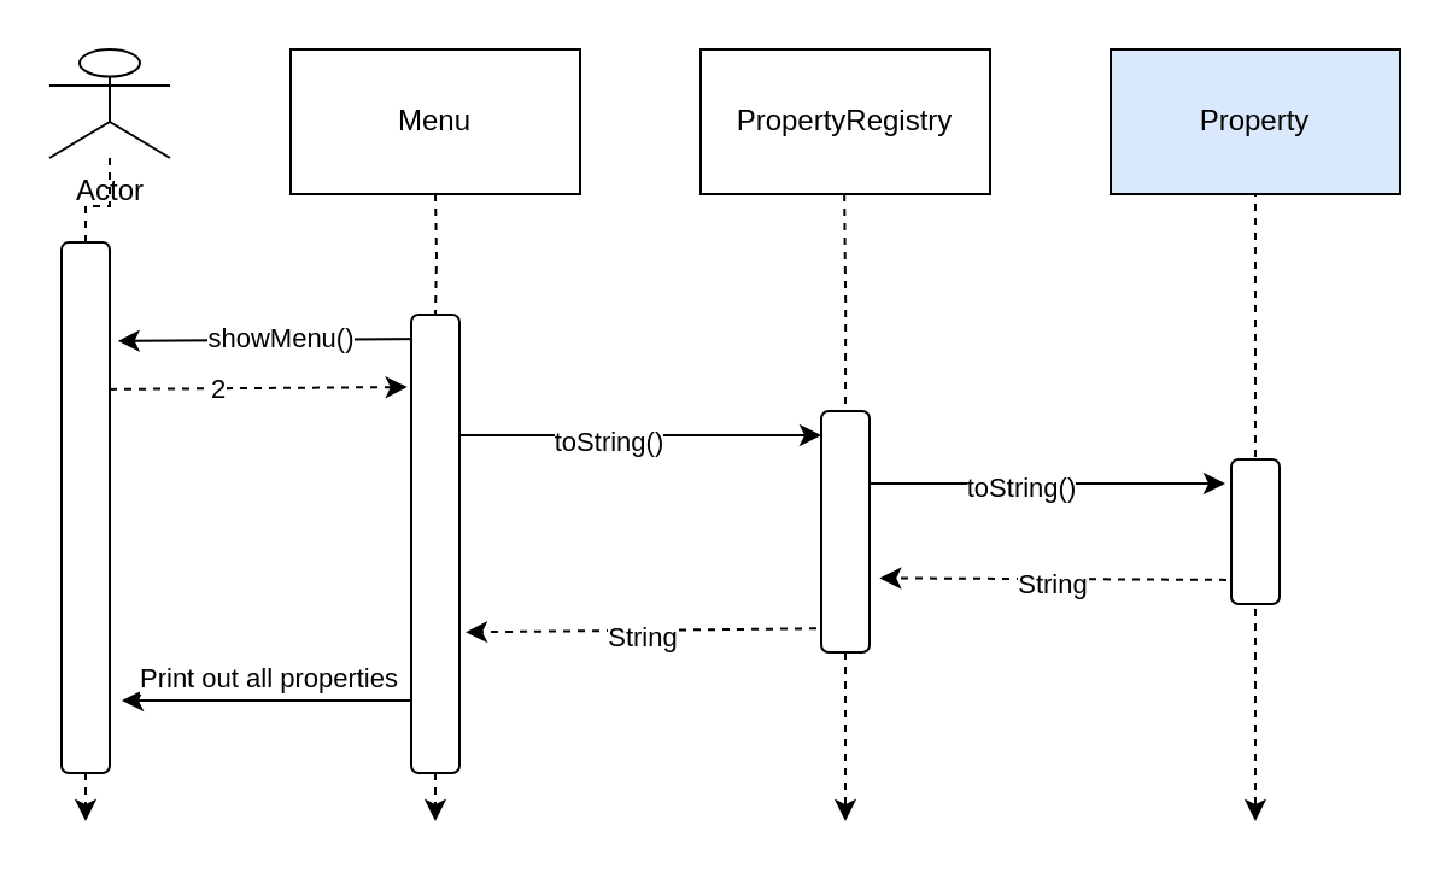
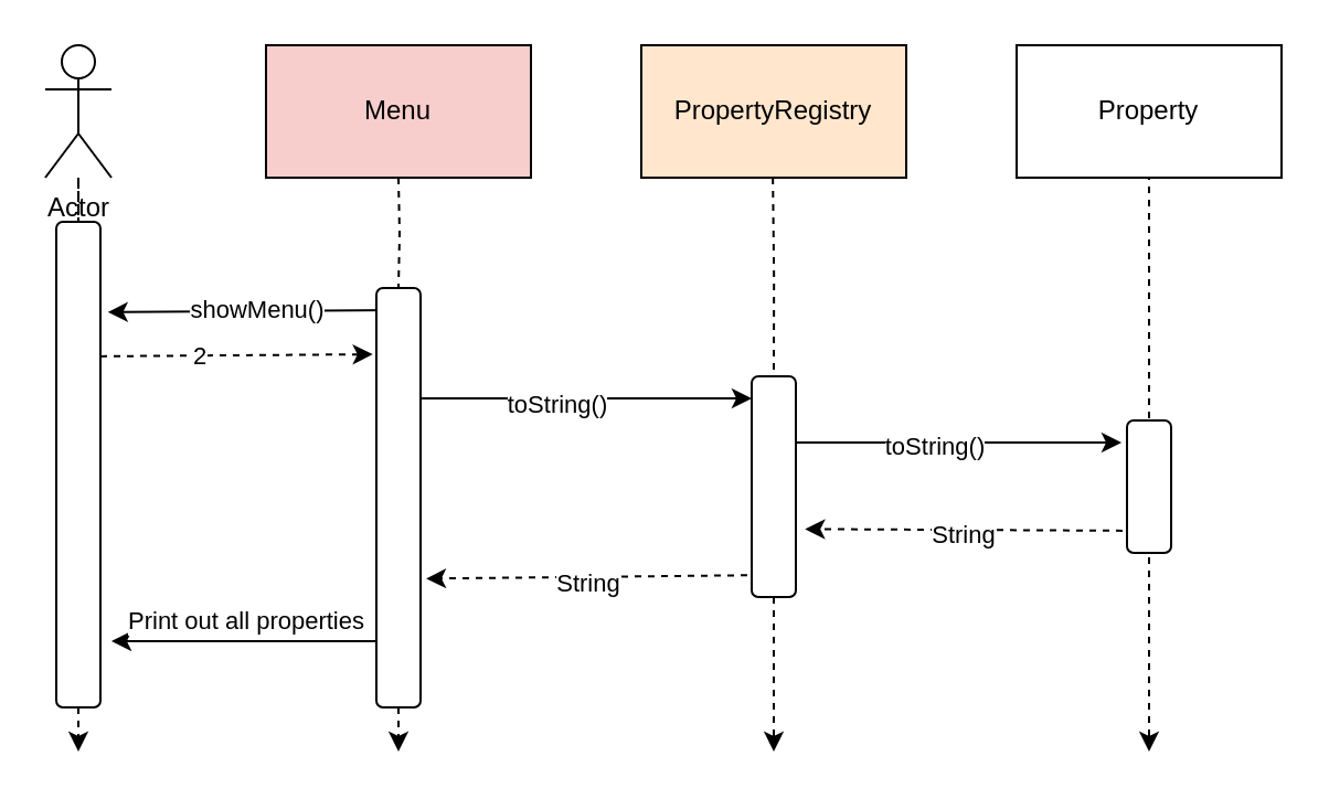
  <mxCell id="0" />
  <mxCell id="1" parent="0" />
  <mxCell id="2" style="edgeStyle=orthogonalEdgeStyle;rounded=0;orthogonalLoop=1;jettySize=auto;html=1;dashed=1;startArrow=none;" edge="1" parent="1" source="24"><mxGeometry relative="1" as="geometry"><mxPoint x="35" y="340" as="targetPoint" /></mxGeometry></mxCell>
- <mxCell id="3" value="Actor" style="shape=umlActor;verticalLabelPosition=bottom;verticalAlign=top;html=1;outlineConnect=0;" vertex="1" parent="1"><mxGeometry x="20" y="20" width="50" height="45" as="geometry" /></mxCell>
- <mxCell id="4" value="Menu" style="rounded=0;whiteSpace=wrap;html=1;" vertex="1" parent="1"><mxGeometry x="120" y="20" width="120" height="60" as="geometry" /></mxCell>
- <mxCell id="5" value="PropertyRegistry" style="rounded=0;whiteSpace=wrap;html=1;" vertex="1" parent="1"><mxGeometry x="290" y="20" width="120" height="60" as="geometry" /></mxCell>
- <mxCell id="6" value="Property" style="rounded=0;whiteSpace=wrap;html=1;fillColor=#dae8fc;" vertex="1" parent="1"><mxGeometry x="460" y="20" width="120" height="60" as="geometry" /></mxCell>
+ <mxCell id="3" value="Actor" style="shape=umlActor;verticalLabelPosition=bottom;verticalAlign=top;html=1;outlineConnect=0;" vertex="1" parent="1"><mxGeometry x="20" y="20" width="30" height="60" as="geometry" /></mxCell>
+ <mxCell id="4" value="Menu" style="rounded=0;whiteSpace=wrap;html=1;fillColor=#f8cecc;" vertex="1" parent="1"><mxGeometry x="120" y="20" width="120" height="60" as="geometry" /></mxCell>
+ <mxCell id="5" value="PropertyRegistry" style="rounded=0;whiteSpace=wrap;html=1;fillColor=#ffe6cc;" vertex="1" parent="1"><mxGeometry x="290" y="20" width="120" height="60" as="geometry" /></mxCell>
+ <mxCell id="6" value="Property" style="rounded=0;whiteSpace=wrap;html=1;" vertex="1" parent="1"><mxGeometry x="460" y="20" width="120" height="60" as="geometry" /></mxCell>
  <mxCell id="7" style="edgeStyle=orthogonalEdgeStyle;rounded=0;orthogonalLoop=1;jettySize=auto;html=1;dashed=1;startArrow=none;" edge="1" parent="1" source="26"><mxGeometry relative="1" as="geometry"><mxPoint x="180" y="340" as="targetPoint" /><mxPoint x="180" y="80" as="sourcePoint" /></mxGeometry></mxCell>
  <mxCell id="8" style="edgeStyle=orthogonalEdgeStyle;rounded=0;orthogonalLoop=1;jettySize=auto;html=1;dashed=1;startArrow=none;" edge="1" parent="1" source="28"><mxGeometry relative="1" as="geometry"><mxPoint x="350" y="340" as="targetPoint" /><mxPoint x="349.58" y="80" as="sourcePoint" /></mxGeometry></mxCell>
  <mxCell id="9" style="edgeStyle=orthogonalEdgeStyle;rounded=0;orthogonalLoop=1;jettySize=auto;html=1;dashed=1;" edge="1" parent="1"><mxGeometry relative="1" as="geometry"><mxPoint x="520" y="340" as="targetPoint" /><mxPoint x="500" y="80" as="sourcePoint" /><Array as="points"><mxPoint x="520" y="80" /><mxPoint x="520" y="340" /></Array></mxGeometry></mxCell>
  <mxCell id="10" value="" style="endArrow=classic;html=1;rounded=0;entryX=0.186;entryY=-0.167;entryDx=0;entryDy=0;entryPerimeter=0;" edge="1" parent="1" target="24"><mxGeometry width="50" height="50" relative="1" as="geometry"><mxPoint x="180" y="140" as="sourcePoint" /><mxPoint x="30" y="140" as="targetPoint" /></mxGeometry></mxCell>
  <mxCell id="11" value="showMenu()" style="edgeLabel;html=1;align=center;verticalAlign=middle;resizable=0;points=[];" vertex="1" connectable="0" parent="10"><mxGeometry x="-0.289" y="-1" relative="1" as="geometry"><mxPoint x="-17" as="offset" /></mxGeometry></mxCell>
  <mxCell id="12" value="" style="endArrow=classic;html=1;rounded=0;dashed=1;exitX=0.277;exitY=0;exitDx=0;exitDy=0;exitPerimeter=0;entryX=0.158;entryY=1.083;entryDx=0;entryDy=0;entryPerimeter=0;" edge="1" parent="1" source="24" target="26"><mxGeometry width="50" height="50" relative="1" as="geometry"><mxPoint x="60" y="160" as="sourcePoint" /><mxPoint x="180" y="160" as="targetPoint" /></mxGeometry></mxCell>
  <mxCell id="13" value="2" style="edgeLabel;html=1;align=center;verticalAlign=middle;resizable=0;points=[];" vertex="1" connectable="0" parent="12"><mxGeometry x="-0.274" relative="1" as="geometry"><mxPoint as="offset" /></mxGeometry></mxCell>
  <mxCell id="14" value="" style="endArrow=classic;html=1;rounded=0;entryX=0.1;entryY=1;entryDx=0;entryDy=0;entryPerimeter=0;" edge="1" parent="1" target="28"><mxGeometry width="50" height="50" relative="1" as="geometry"><mxPoint x="180" y="180" as="sourcePoint" /><mxPoint x="350" y="180" as="targetPoint" /></mxGeometry></mxCell>
  <mxCell id="15" value="toString()" style="edgeLabel;html=1;align=center;verticalAlign=middle;resizable=0;points=[];" vertex="1" connectable="0" parent="14"><mxGeometry x="-0.108" y="-2" relative="1" as="geometry"><mxPoint as="offset" /></mxGeometry></mxCell>
  <mxCell id="16" value="" style="endArrow=classic;html=1;rounded=0;entryX=0.167;entryY=1.125;entryDx=0;entryDy=0;entryPerimeter=0;" edge="1" parent="1" target="30"><mxGeometry width="50" height="50" relative="1" as="geometry"><mxPoint x="350" y="200" as="sourcePoint" /><mxPoint x="520" y="200" as="targetPoint" /></mxGeometry></mxCell>
  <mxCell id="17" value="toString()" style="edgeLabel;html=1;align=center;verticalAlign=middle;resizable=0;points=[];" vertex="1" connectable="0" parent="16"><mxGeometry x="0.128" y="-1" relative="1" as="geometry"><mxPoint x="-16" as="offset" /></mxGeometry></mxCell>
  <mxCell id="18" value="" style="endArrow=classic;html=1;rounded=0;dashed=1;entryX=0.692;entryY=-0.208;entryDx=0;entryDy=0;entryPerimeter=0;" edge="1" parent="1" target="28"><mxGeometry width="50" height="50" relative="1" as="geometry"><mxPoint x="520" y="240" as="sourcePoint" /><mxPoint x="350" y="240" as="targetPoint" /></mxGeometry></mxCell>
  <mxCell id="19" value="String" style="edgeLabel;html=1;align=center;verticalAlign=middle;resizable=0;points=[];" vertex="1" connectable="0" parent="18"><mxGeometry x="-0.157" y="2" relative="1" as="geometry"><mxPoint x="-18" as="offset" /></mxGeometry></mxCell>
  <mxCell id="20" value="" style="endArrow=classic;html=1;rounded=0;dashed=1;entryX=0.693;entryY=-0.125;entryDx=0;entryDy=0;entryPerimeter=0;" edge="1" parent="1" target="26"><mxGeometry width="50" height="50" relative="1" as="geometry"><mxPoint x="350" y="260" as="sourcePoint" /><mxPoint x="180" y="260" as="targetPoint" /></mxGeometry></mxCell>
  <mxCell id="21" value="String" style="edgeLabel;html=1;align=center;verticalAlign=middle;resizable=0;points=[];" vertex="1" connectable="0" parent="20"><mxGeometry x="-0.186" y="3" relative="1" as="geometry"><mxPoint x="-21" as="offset" /></mxGeometry></mxCell>
  <mxCell id="22" value="" style="endArrow=classic;html=1;rounded=0;" edge="1" parent="1"><mxGeometry width="50" height="50" relative="1" as="geometry"><mxPoint x="180" y="290" as="sourcePoint" /><mxPoint x="50" y="290" as="targetPoint" /></mxGeometry></mxCell>
  <mxCell id="23" value="Print out all properties" style="edgeLabel;html=1;align=center;verticalAlign=middle;resizable=0;points=[];" vertex="1" connectable="0" parent="22"><mxGeometry x="-0.2" y="2" relative="1" as="geometry"><mxPoint x="-18" y="-12" as="offset" /></mxGeometry></mxCell>
  <mxCell id="24" value="" style="rounded=1;whiteSpace=wrap;html=1;direction=south;" vertex="1" parent="1"><mxGeometry x="25" y="100" width="20" height="220" as="geometry" /></mxCell>
  <mxCell id="25" value="" style="edgeStyle=orthogonalEdgeStyle;rounded=0;orthogonalLoop=1;jettySize=auto;html=1;dashed=1;endArrow=none;" edge="1" parent="1" source="3" target="24"><mxGeometry relative="1" as="geometry"><mxPoint x="35" y="460" as="targetPoint" /><mxPoint x="35" y="80" as="sourcePoint" /></mxGeometry></mxCell>
  <mxCell id="26" value="" style="rounded=1;whiteSpace=wrap;html=1;direction=south;" vertex="1" parent="1"><mxGeometry x="170" y="130" width="20" height="190" as="geometry" /></mxCell>
  <mxCell id="27" value="" style="edgeStyle=orthogonalEdgeStyle;rounded=0;orthogonalLoop=1;jettySize=auto;html=1;dashed=1;endArrow=none;" edge="1" parent="1" target="26"><mxGeometry relative="1" as="geometry"><mxPoint x="180" y="460" as="targetPoint" /><mxPoint x="180" y="80" as="sourcePoint" /></mxGeometry></mxCell>
  <mxCell id="28" value="" style="rounded=1;whiteSpace=wrap;html=1;direction=south;" vertex="1" parent="1"><mxGeometry x="340" y="170" width="20" height="100" as="geometry" /></mxCell>
  <mxCell id="29" value="" style="edgeStyle=orthogonalEdgeStyle;rounded=0;orthogonalLoop=1;jettySize=auto;html=1;dashed=1;endArrow=none;" edge="1" parent="1" target="28"><mxGeometry relative="1" as="geometry"><mxPoint x="349.58" y="460" as="targetPoint" /><mxPoint x="349.58" y="80" as="sourcePoint" /></mxGeometry></mxCell>
  <mxCell id="30" value="" style="rounded=1;whiteSpace=wrap;html=1;direction=south;" vertex="1" parent="1"><mxGeometry x="510" y="190" width="20" height="60" as="geometry" /></mxCell>
